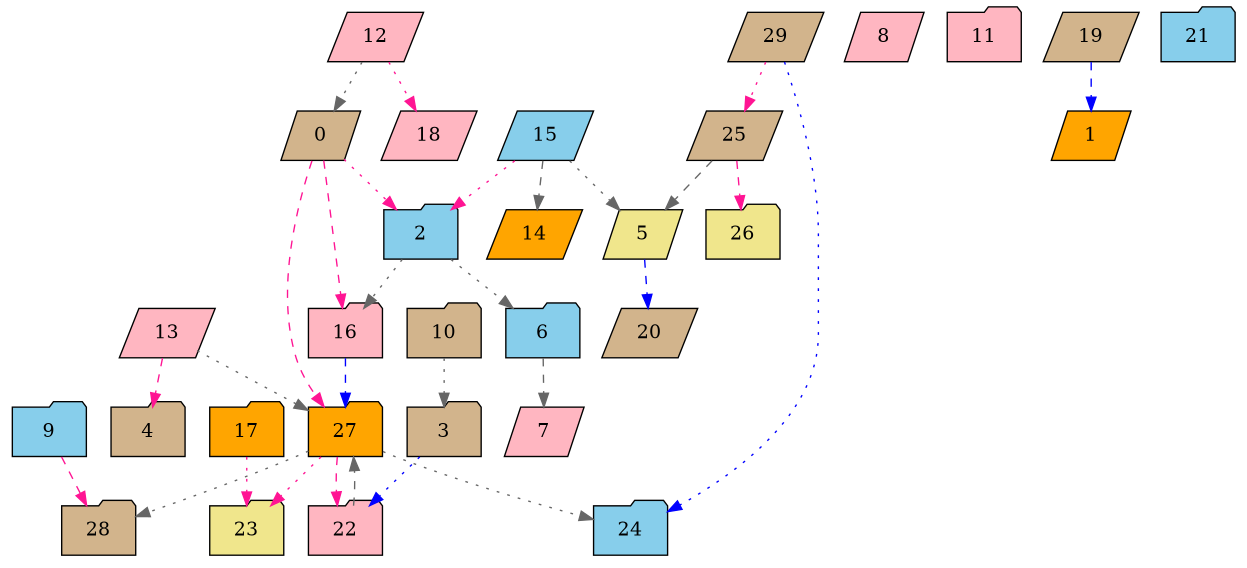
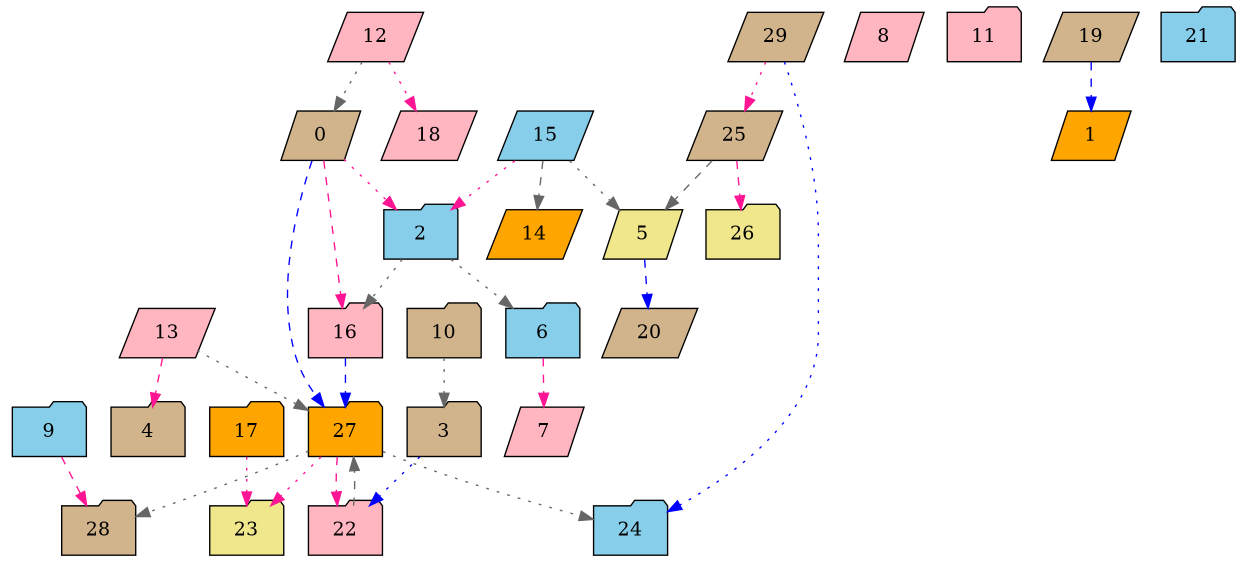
  digraph {
    node [fillcolor=tan shape=folder style=filled]
    edge [color=deeppink style=dotted]
    0 [shape=parallelogram]
    2 [fillcolor=skyblue]
    16 [fillcolor=lightpink]
    27 [fillcolor=orange]
    6 [fillcolor=skyblue]
    22 [fillcolor=lightpink]
    28
    23 [fillcolor=khaki]
    24 [fillcolor=skyblue]
    7 [fillcolor=lightpink shape=parallelogram]
    3
    5 [fillcolor=khaki shape=parallelogram]
    20 [shape=parallelogram]
    8 [fillcolor=lightpink shape=parallelogram]
    9 [fillcolor=skyblue]
    10
    11 [fillcolor=lightpink]
    12 [fillcolor=lightpink shape=parallelogram]
    18 [fillcolor=lightpink shape=parallelogram]
    13 [fillcolor=lightpink shape=parallelogram]
    4
    15 [fillcolor=skyblue shape=parallelogram]
    14 [fillcolor=orange shape=parallelogram]
    17 [fillcolor=orange]
    19 [shape=parallelogram]
    1 [fillcolor=orange shape=parallelogram]
    21 [fillcolor=skyblue]
    25 [shape=parallelogram]
    26 [fillcolor=khaki]
    29 [shape=parallelogram]
    0 -> 2
    0 -> 16 [style=dashed]
-   0 -> 27 [style=dashed]
+   0 -> 27 [color=blue style=dashed]
    2 -> 16 [color=gray40]
    2 -> 6 [color=gray40]
    16 -> 27 [color=blue style=dashed]
    27 -> 22 [style=dashed]
    27 -> 28 [color=gray40]
    27 -> 23
    27 -> 24 [color=gray40]
-   6 -> 7 [color=gray40 style=dashed]
+   6 -> 7 [style=dashed]
    22 -> 27 [color=gray40 style=dashed]
    3 -> 22 [color=blue]
    5 -> 20 [color=blue style=dashed]
    9 -> 28 [style=dashed]
    10 -> 3 [color=gray40]
    12 -> 0 [color=gray40]
    12 -> 18
    13 -> 27 [color=gray40]
    13 -> 4 [style=dashed]
    15 -> 2
    15 -> 5 [color=gray40]
    15 -> 14 [color=gray40 style=dashed]
    17 -> 23
    19 -> 1 [color=blue style=dashed]
    25 -> 5 [color=gray40 style=dashed]
    25 -> 26 [style=dashed]
    29 -> 24 [color=blue]
    29 -> 25
  }
